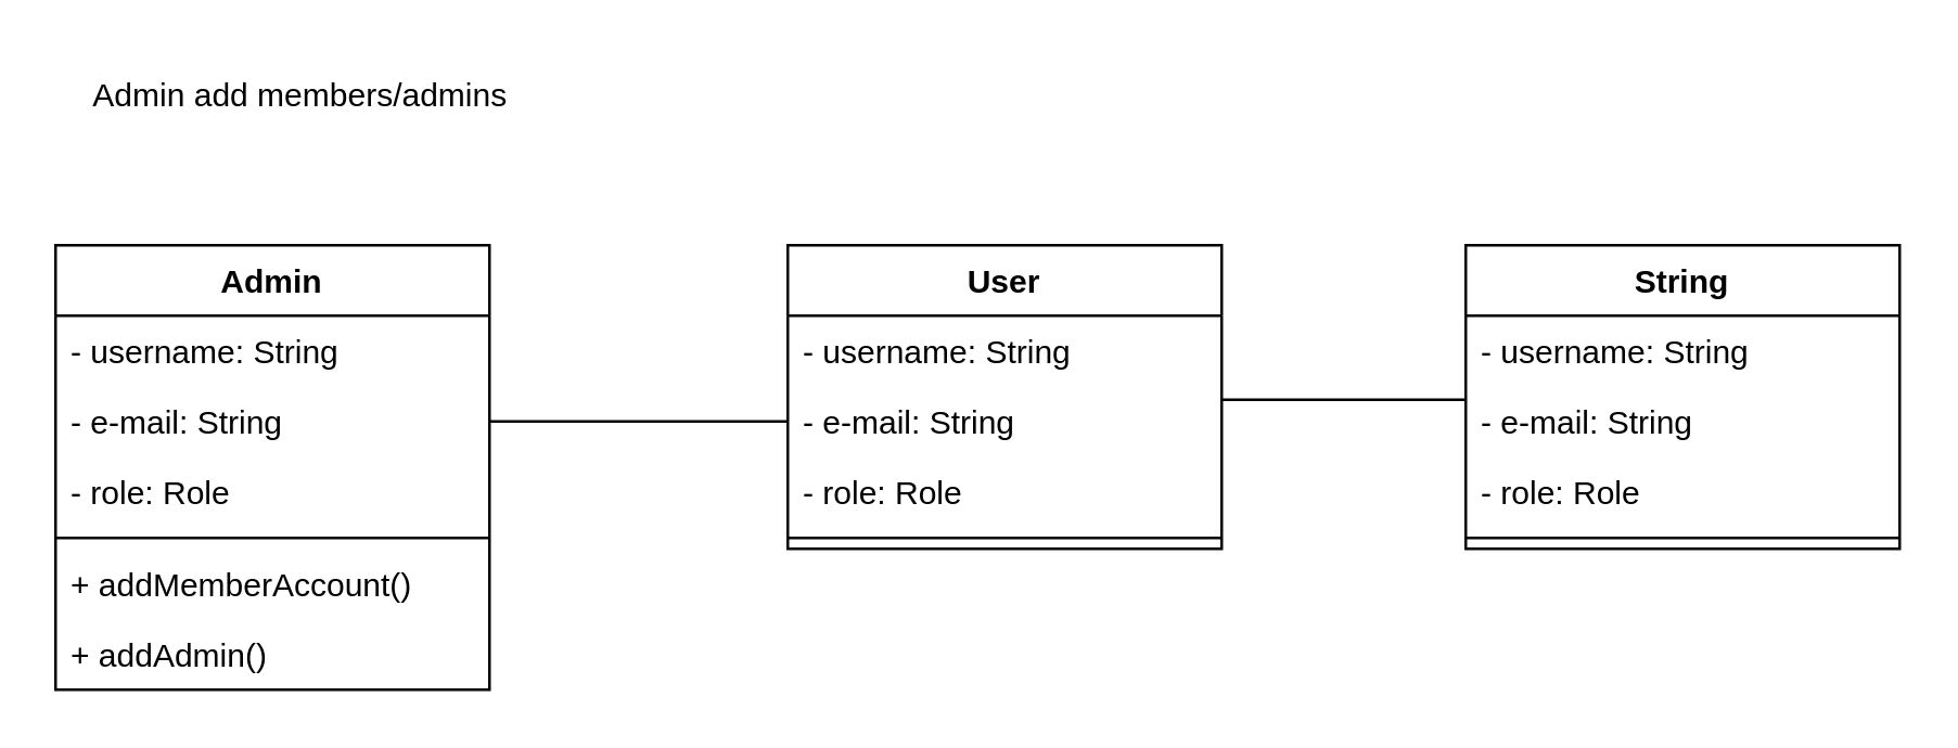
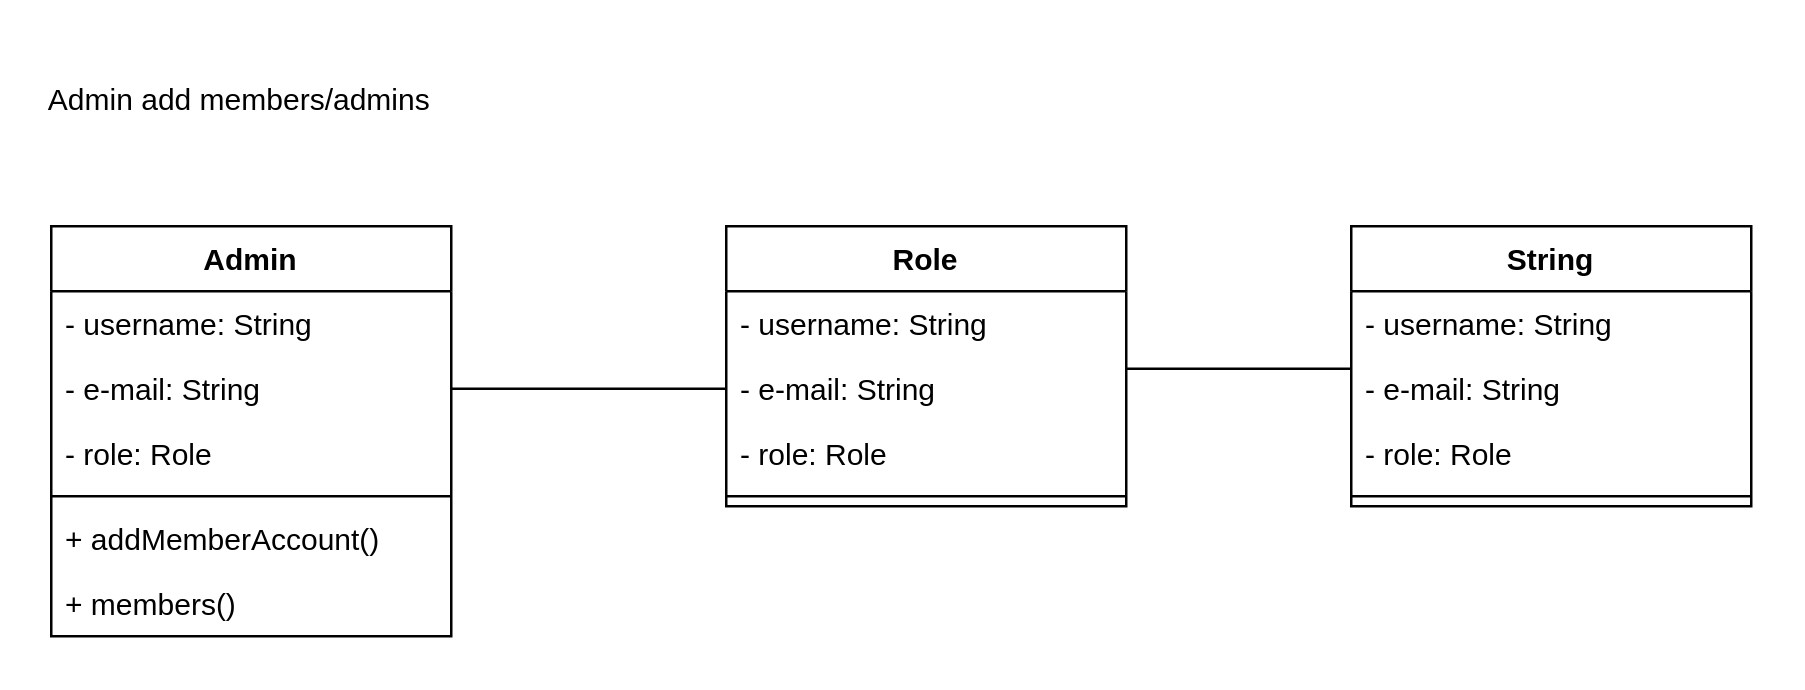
  <mxCell id="0" />
  <mxCell id="1" parent="0" />
  <mxCell id="2" value="Admin" style="swimlane;fontStyle=1;align=center;verticalAlign=top;childLayout=stackLayout;horizontal=1;startSize=26;horizontalStack=0;resizeParent=1;resizeParentMax=0;resizeLast=0;collapsible=1;marginBottom=0;whiteSpace=wrap;html=1;" parent="1" vertex="1"><mxGeometry x="20" y="90" width="160" height="164" as="geometry" /></mxCell>
  <mxCell id="3" value="- username: String" style="text;strokeColor=none;fillColor=none;align=left;verticalAlign=top;spacingLeft=4;spacingRight=4;overflow=hidden;rotatable=0;points=[[0,0.5],[1,0.5]];portConstraint=eastwest;whiteSpace=wrap;html=1;" parent="2" vertex="1"><mxGeometry y="26" width="160" height="26" as="geometry" /></mxCell>
  <mxCell id="4" value="- e-mail: String" style="text;strokeColor=none;fillColor=none;align=left;verticalAlign=top;spacingLeft=4;spacingRight=4;overflow=hidden;rotatable=0;points=[[0,0.5],[1,0.5]];portConstraint=eastwest;whiteSpace=wrap;html=1;" parent="2" vertex="1"><mxGeometry y="52" width="160" height="26" as="geometry" /></mxCell>
  <mxCell id="5" value="- role: Role" style="text;strokeColor=none;fillColor=none;align=left;verticalAlign=top;spacingLeft=4;spacingRight=4;overflow=hidden;rotatable=0;points=[[0,0.5],[1,0.5]];portConstraint=eastwest;whiteSpace=wrap;html=1;" parent="2" vertex="1"><mxGeometry y="78" width="160" height="26" as="geometry" /></mxCell>
  <mxCell id="6" value="" style="line;strokeWidth=1;fillColor=none;align=left;verticalAlign=middle;spacingTop=-1;spacingLeft=3;spacingRight=3;rotatable=0;labelPosition=right;points=[];portConstraint=eastwest;strokeColor=inherit;" parent="2" vertex="1"><mxGeometry y="104" width="160" height="8" as="geometry" /></mxCell>
  <mxCell id="7" value="+ addMemberAccount()" style="text;strokeColor=none;fillColor=none;align=left;verticalAlign=top;spacingLeft=4;spacingRight=4;overflow=hidden;rotatable=0;points=[[0,0.5],[1,0.5]];portConstraint=eastwest;whiteSpace=wrap;html=1;" parent="2" vertex="1"><mxGeometry y="112" width="160" height="26" as="geometry" /></mxCell>
- <mxCell id="8" value="+ addAdmin()" style="text;strokeColor=none;fillColor=none;align=left;verticalAlign=top;spacingLeft=4;spacingRight=4;overflow=hidden;rotatable=0;points=[[0,0.5],[1,0.5]];portConstraint=eastwest;whiteSpace=wrap;html=1;" parent="2" vertex="1"><mxGeometry y="138" width="160" height="26" as="geometry" /></mxCell>
- <mxCell id="9" value="User" style="swimlane;fontStyle=1;align=center;verticalAlign=top;childLayout=stackLayout;horizontal=1;startSize=26;horizontalStack=0;resizeParent=1;resizeParentMax=0;resizeLast=0;collapsible=1;marginBottom=0;whiteSpace=wrap;html=1;" parent="1" vertex="1"><mxGeometry x="290" y="90" width="160" height="112" as="geometry" /></mxCell>
+ <mxCell id="8" value="+ members()" style="text;strokeColor=none;fillColor=none;align=left;verticalAlign=top;spacingLeft=4;spacingRight=4;overflow=hidden;rotatable=0;points=[[0,0.5],[1,0.5]];portConstraint=eastwest;whiteSpace=wrap;html=1;" parent="2" vertex="1"><mxGeometry y="138" width="160" height="26" as="geometry" /></mxCell>
+ <mxCell id="9" value="Role" style="swimlane;fontStyle=1;align=center;verticalAlign=top;childLayout=stackLayout;horizontal=1;startSize=26;horizontalStack=0;resizeParent=1;resizeParentMax=0;resizeLast=0;collapsible=1;marginBottom=0;whiteSpace=wrap;html=1;" parent="1" vertex="1"><mxGeometry x="290" y="90" width="160" height="112" as="geometry" /></mxCell>
  <mxCell id="10" value="- username: String" style="text;strokeColor=none;fillColor=none;align=left;verticalAlign=top;spacingLeft=4;spacingRight=4;overflow=hidden;rotatable=0;points=[[0,0.5],[1,0.5]];portConstraint=eastwest;whiteSpace=wrap;html=1;" parent="9" vertex="1"><mxGeometry y="26" width="160" height="26" as="geometry" /></mxCell>
  <mxCell id="11" value="- e-mail: String" style="text;strokeColor=none;fillColor=none;align=left;verticalAlign=top;spacingLeft=4;spacingRight=4;overflow=hidden;rotatable=0;points=[[0,0.5],[1,0.5]];portConstraint=eastwest;whiteSpace=wrap;html=1;" parent="9" vertex="1"><mxGeometry y="52" width="160" height="26" as="geometry" /></mxCell>
  <mxCell id="12" value="- role: Role" style="text;strokeColor=none;fillColor=none;align=left;verticalAlign=top;spacingLeft=4;spacingRight=4;overflow=hidden;rotatable=0;points=[[0,0.5],[1,0.5]];portConstraint=eastwest;whiteSpace=wrap;html=1;" parent="9" vertex="1"><mxGeometry y="78" width="160" height="26" as="geometry" /></mxCell>
  <mxCell id="13" value="" style="line;strokeWidth=1;fillColor=none;align=left;verticalAlign=middle;spacingTop=-1;spacingLeft=3;spacingRight=3;rotatable=0;labelPosition=right;points=[];portConstraint=eastwest;strokeColor=inherit;" parent="9" vertex="1"><mxGeometry y="104" width="160" height="8" as="geometry" /></mxCell>
  <mxCell id="14" value="String" style="swimlane;fontStyle=1;align=center;verticalAlign=top;childLayout=stackLayout;horizontal=1;startSize=26;horizontalStack=0;resizeParent=1;resizeParentMax=0;resizeLast=0;collapsible=1;marginBottom=0;whiteSpace=wrap;html=1;" parent="1" vertex="1"><mxGeometry x="540" y="90" width="160" height="112" as="geometry" /></mxCell>
  <mxCell id="15" value="- username: String" style="text;strokeColor=none;fillColor=none;align=left;verticalAlign=top;spacingLeft=4;spacingRight=4;overflow=hidden;rotatable=0;points=[[0,0.5],[1,0.5]];portConstraint=eastwest;whiteSpace=wrap;html=1;" parent="14" vertex="1"><mxGeometry y="26" width="160" height="26" as="geometry" /></mxCell>
  <mxCell id="16" value="- e-mail: String" style="text;strokeColor=none;fillColor=none;align=left;verticalAlign=top;spacingLeft=4;spacingRight=4;overflow=hidden;rotatable=0;points=[[0,0.5],[1,0.5]];portConstraint=eastwest;whiteSpace=wrap;html=1;" parent="14" vertex="1"><mxGeometry y="52" width="160" height="26" as="geometry" /></mxCell>
  <mxCell id="17" value="- role: Role" style="text;strokeColor=none;fillColor=none;align=left;verticalAlign=top;spacingLeft=4;spacingRight=4;overflow=hidden;rotatable=0;points=[[0,0.5],[1,0.5]];portConstraint=eastwest;whiteSpace=wrap;html=1;" parent="14" vertex="1"><mxGeometry y="78" width="160" height="26" as="geometry" /></mxCell>
  <mxCell id="18" value="" style="line;strokeWidth=1;fillColor=none;align=left;verticalAlign=middle;spacingTop=-1;spacingLeft=3;spacingRight=3;rotatable=0;labelPosition=right;points=[];portConstraint=eastwest;strokeColor=inherit;" parent="14" vertex="1"><mxGeometry y="104" width="160" height="8" as="geometry" /></mxCell>
  <mxCell id="19" value="" style="line;strokeWidth=1;fillColor=none;align=left;verticalAlign=middle;spacingTop=-1;spacingLeft=3;spacingRight=3;rotatable=0;labelPosition=right;points=[];portConstraint=eastwest;strokeColor=inherit;" parent="1" vertex="1"><mxGeometry x="180" y="151" width="110" height="8" as="geometry" /></mxCell>
  <mxCell id="20" value="" style="line;strokeWidth=1;fillColor=none;align=left;verticalAlign=middle;spacingTop=-1;spacingLeft=3;spacingRight=3;rotatable=0;labelPosition=right;points=[];portConstraint=eastwest;strokeColor=inherit;" parent="1" vertex="1"><mxGeometry x="450" y="143" width="90" height="8" as="geometry" /></mxCell>
- <mxCell id="21" value="Admin add members/admins" style="text;html=1;align=center;verticalAlign=middle;resizable=0;points=[];autosize=1;strokeColor=none;fillColor=none;" vertex="1" parent="1"><mxGeometry x="20" y="20" width="180" height="30" as="geometry" /></mxCell>
+ <mxCell id="21" value="Admin add members/admins" style="text;html=1;align=center;verticalAlign=middle;resizable=0;points=[];autosize=1;strokeColor=none;fillColor=none;" vertex="1" parent="1"><mxGeometry x="5" y="25" width="180" height="30" as="geometry" /></mxCell>
